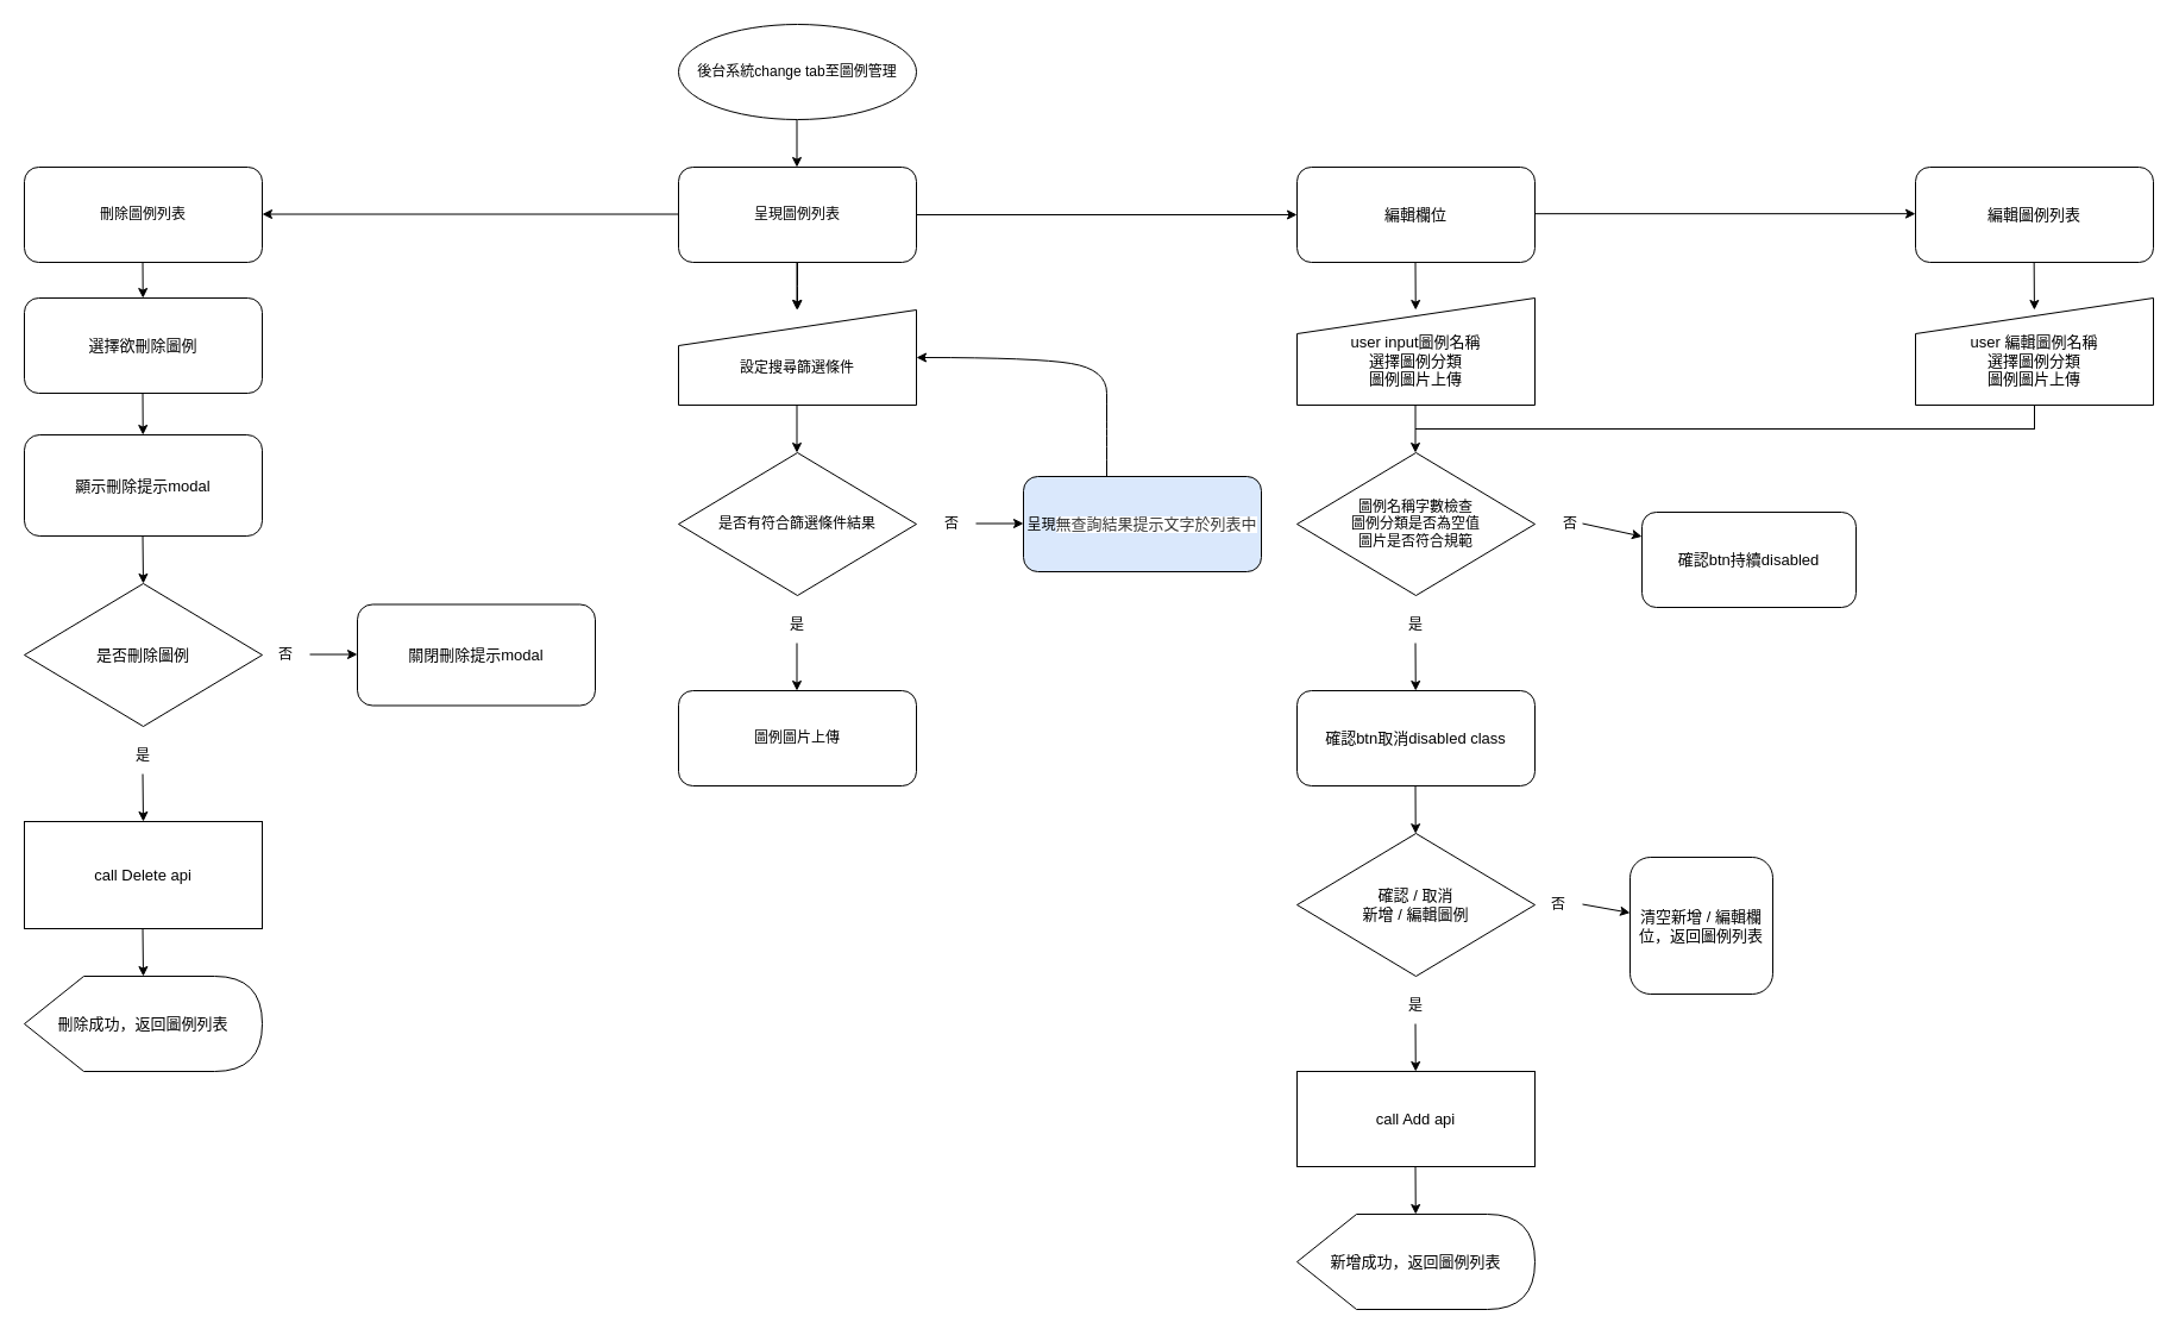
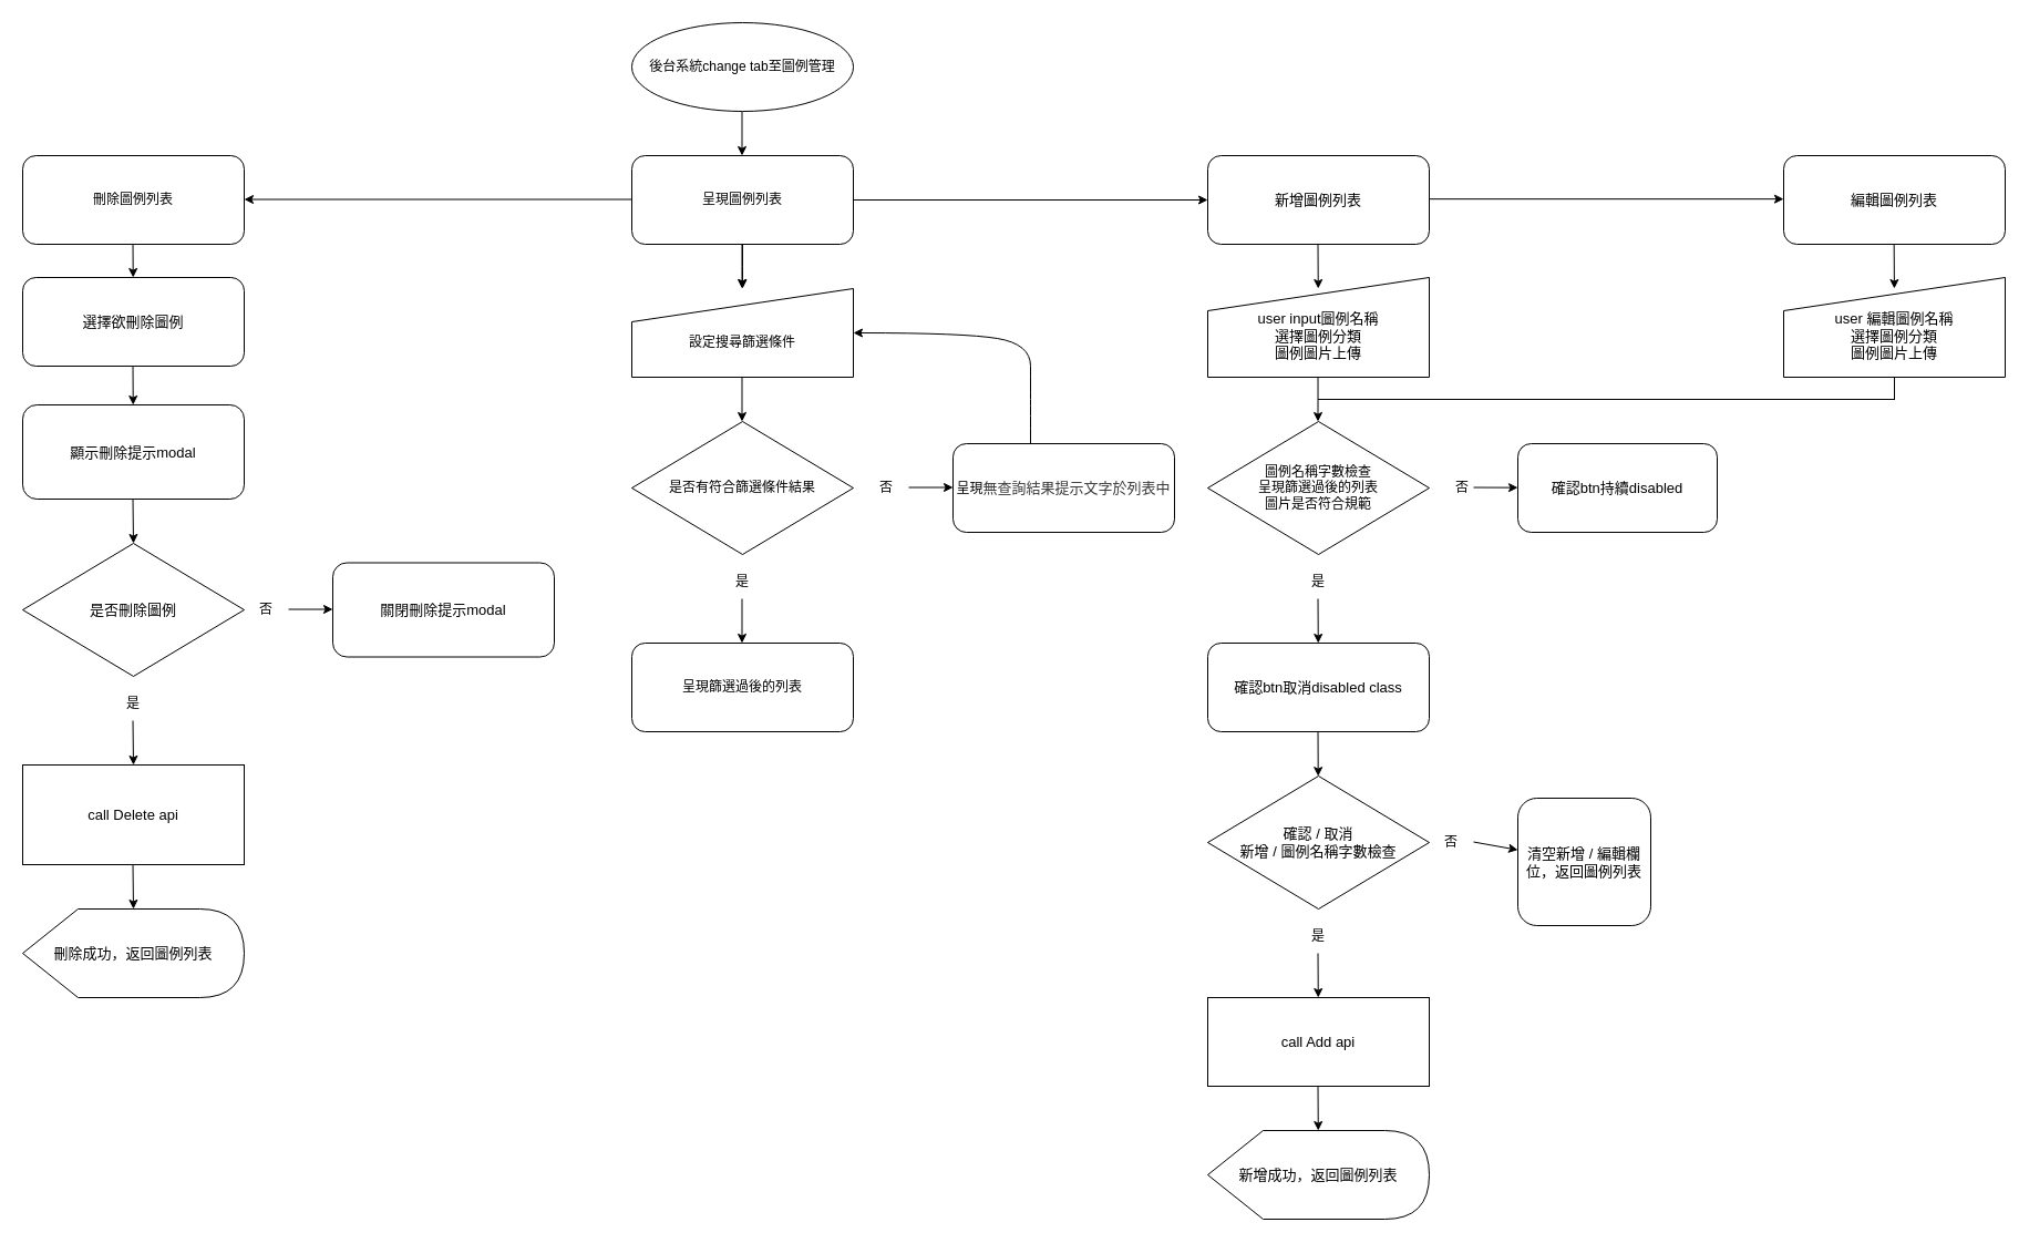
  <mxCell id="0" />
  <mxCell id="1" parent="0" />
  <mxCell id="2" value="" style="endArrow=classic;html=1;rounded=0;" edge="1" parent="1"><mxGeometry width="50" height="50" relative="1" as="geometry"><mxPoint x="669.5" y="100" as="sourcePoint" /><mxPoint x="669.5" y="140" as="targetPoint" /></mxGeometry></mxCell>
  <mxCell id="3" value="後台系統change tab至圖例管理" style="ellipse;whiteSpace=wrap;html=1;" vertex="1" parent="1"><mxGeometry x="570" y="20" width="200" height="80" as="geometry" /></mxCell>
  <mxCell id="4" value="" style="edgeStyle=orthogonalEdgeStyle;rounded=0;orthogonalLoop=1;jettySize=auto;html=1;fontSize=13;" edge="1" parent="1" source="5"><mxGeometry relative="1" as="geometry"><mxPoint x="670" y="260" as="targetPoint" /></mxGeometry></mxCell>
  <mxCell id="5" value="呈現圖例列表" style="rounded=1;whiteSpace=wrap;html=1;" vertex="1" parent="1"><mxGeometry x="570" y="140" width="200" height="80" as="geometry" /></mxCell>
  <mxCell id="6" value="" style="endArrow=classic;html=1;rounded=0;" edge="1" parent="1"><mxGeometry width="50" height="50" relative="1" as="geometry"><mxPoint x="669.5" y="220" as="sourcePoint" /><mxPoint x="669.5" y="260" as="targetPoint" /></mxGeometry></mxCell>
  <mxCell id="7" value="是否有符合篩選條件結果" style="rhombus;whiteSpace=wrap;html=1;" vertex="1" parent="1"><mxGeometry x="570" y="380" width="200" height="120" as="geometry" /></mxCell>
  <mxCell id="8" value="" style="endArrow=classic;html=1;rounded=0;" edge="1" parent="1"><mxGeometry width="50" height="50" relative="1" as="geometry"><mxPoint x="669.5" y="340" as="sourcePoint" /><mxPoint x="669.5" y="380" as="targetPoint" /></mxGeometry></mxCell>
  <mxCell id="9" value="是" style="text;html=1;strokeColor=none;fillColor=none;align=center;verticalAlign=middle;whiteSpace=wrap;rounded=0;" vertex="1" parent="1"><mxGeometry x="640" y="510" width="60" height="30" as="geometry" /></mxCell>
  <mxCell id="10" value="否" style="text;html=1;strokeColor=none;fillColor=none;align=center;verticalAlign=middle;whiteSpace=wrap;rounded=0;" vertex="1" parent="1"><mxGeometry x="770" y="425" width="60" height="30" as="geometry" /></mxCell>
  <mxCell id="11" value="" style="endArrow=classic;html=1;rounded=0;" edge="1" parent="1"><mxGeometry width="50" height="50" relative="1" as="geometry"><mxPoint x="669.5" y="540" as="sourcePoint" /><mxPoint x="669.5" y="580" as="targetPoint" /></mxGeometry></mxCell>
- <mxCell id="12" value="圖例圖片上傳" style="rounded=1;whiteSpace=wrap;html=1;" vertex="1" parent="1"><mxGeometry x="570" y="580" width="200" height="80" as="geometry" /></mxCell>
+ <mxCell id="12" value="呈現篩選過後的列表" style="rounded=1;whiteSpace=wrap;html=1;" vertex="1" parent="1"><mxGeometry x="570" y="580" width="200" height="80" as="geometry" /></mxCell>
  <mxCell id="13" value="" style="endArrow=classic;html=1;rounded=0;" edge="1" parent="1"><mxGeometry width="50" height="50" relative="1" as="geometry"><mxPoint x="820" y="439.5" as="sourcePoint" /><mxPoint x="860" y="439.5" as="targetPoint" /></mxGeometry></mxCell>
- <mxCell id="14" value="呈現&lt;span style=&quot;color: rgb(56, 56, 56); font-family: 特定字修正, 微軟正黑體, &amp;quot;Microsoft JhengHei&amp;quot;; background-color: rgb(255, 255, 255);&quot;&gt;&lt;font style=&quot;font-size: 13px;&quot;&gt;無查詢結果提示文字於列表中&lt;/font&gt;&lt;/span&gt;" style="rounded=1;whiteSpace=wrap;html=1;fillColor=#dae8fc;" vertex="1" parent="1"><mxGeometry x="860" y="400" width="200" height="80" as="geometry" /></mxCell>
+ <mxCell id="14" value="呈現&lt;span style=&quot;color: rgb(56, 56, 56); font-family: 特定字修正, 微軟正黑體, &amp;quot;Microsoft JhengHei&amp;quot;; background-color: rgb(255, 255, 255);&quot;&gt;&lt;font style=&quot;font-size: 13px;&quot;&gt;無查詢結果提示文字於列表中&lt;/font&gt;&lt;/span&gt;" style="rounded=1;whiteSpace=wrap;html=1;" vertex="1" parent="1"><mxGeometry x="860" y="400" width="200" height="80" as="geometry" /></mxCell>
  <mxCell id="15" value="" style="curved=1;endArrow=classic;html=1;rounded=0;fontSize=13;entryX=1;entryY=0.5;entryDx=0;entryDy=0;" edge="1" parent="1"><mxGeometry width="50" height="50" relative="1" as="geometry"><mxPoint x="930" y="400" as="sourcePoint" /><mxPoint x="770" y="300" as="targetPoint" /><Array as="points"><mxPoint x="930" y="370" /><mxPoint x="930" y="350" /><mxPoint x="930" y="310" /><mxPoint x="870" y="300" /></Array></mxGeometry></mxCell>
  <mxCell id="16" value="" style="endArrow=classic;html=1;rounded=0;fontSize=13;" edge="1" parent="1"><mxGeometry width="50" height="50" relative="1" as="geometry"><mxPoint x="770" y="180" as="sourcePoint" /><mxPoint x="1090" y="180" as="targetPoint" /></mxGeometry></mxCell>
- <mxCell id="17" value="編輯欄位" style="rounded=1;whiteSpace=wrap;html=1;fontSize=13;" vertex="1" parent="1"><mxGeometry x="1090" y="140" width="200" height="80" as="geometry" /></mxCell>
+ <mxCell id="17" value="新增圖例列表" style="rounded=1;whiteSpace=wrap;html=1;fontSize=13;" vertex="1" parent="1"><mxGeometry x="1090" y="140" width="200" height="80" as="geometry" /></mxCell>
  <mxCell id="18" value="" style="endArrow=classic;html=1;rounded=0;" edge="1" parent="1"><mxGeometry width="50" height="50" relative="1" as="geometry"><mxPoint x="1189.5" y="220" as="sourcePoint" /><mxPoint x="1189.75" y="260" as="targetPoint" /></mxGeometry></mxCell>
  <mxCell id="19" value="" style="endArrow=classic;html=1;rounded=0;" edge="1" parent="1"><mxGeometry width="50" height="50" relative="1" as="geometry"><mxPoint x="1189.52" y="340" as="sourcePoint" /><mxPoint x="1189.52" y="380" as="targetPoint" /></mxGeometry></mxCell>
- <mxCell id="20" value="圖例名稱字數檢查&lt;br&gt;圖例分類是否為空值&lt;br&gt;圖片是否符合規範" style="rhombus;whiteSpace=wrap;html=1;" vertex="1" parent="1"><mxGeometry x="1090" y="380" width="200" height="120" as="geometry" /></mxCell>
+ <mxCell id="20" value="圖例名稱字數檢查&lt;br&gt;呈現篩選過後的列表&lt;br&gt;圖片是否符合規範" style="rhombus;whiteSpace=wrap;html=1;" vertex="1" parent="1"><mxGeometry x="1090" y="380" width="200" height="120" as="geometry" /></mxCell>
  <mxCell id="21" value="是" style="text;html=1;strokeColor=none;fillColor=none;align=center;verticalAlign=middle;whiteSpace=wrap;rounded=0;" vertex="1" parent="1"><mxGeometry x="1160" y="510" width="60" height="30" as="geometry" /></mxCell>
  <mxCell id="22" value="" style="endArrow=classic;html=1;rounded=0;" edge="1" parent="1" target="23"><mxGeometry width="50" height="50" relative="1" as="geometry"><mxPoint x="1189.52" y="540" as="sourcePoint" /><mxPoint x="1189.52" y="580" as="targetPoint" /></mxGeometry></mxCell>
  <mxCell id="23" value="確認btn取消disabled class" style="rounded=1;whiteSpace=wrap;html=1;fontSize=13;" vertex="1" parent="1"><mxGeometry x="1090" y="580" width="200" height="80" as="geometry" /></mxCell>
  <mxCell id="24" value="否" style="text;html=1;strokeColor=none;fillColor=none;align=center;verticalAlign=middle;whiteSpace=wrap;rounded=0;" vertex="1" parent="1"><mxGeometry x="1290" y="425" width="60" height="30" as="geometry" /></mxCell>
  <mxCell id="25" value="" style="endArrow=classic;html=1;rounded=0;" edge="1" parent="1" target="26"><mxGeometry width="50" height="50" relative="1" as="geometry"><mxPoint x="1330" y="439.52" as="sourcePoint" /><mxPoint x="1370" y="439.52" as="targetPoint" /></mxGeometry></mxCell>
- <mxCell id="26" value="確認btn持續disabled" style="rounded=1;whiteSpace=wrap;html=1;fontSize=13;" vertex="1" parent="1"><mxGeometry x="1380" y="430" width="180" height="80" as="geometry" /></mxCell>
+ <mxCell id="26" value="確認btn持續disabled" style="rounded=1;whiteSpace=wrap;html=1;fontSize=13;" vertex="1" parent="1"><mxGeometry x="1370" y="400" width="180" height="80" as="geometry" /></mxCell>
  <mxCell id="27" value="" style="endArrow=classic;html=1;rounded=0;" edge="1" parent="1" target="28"><mxGeometry width="50" height="50" relative="1" as="geometry"><mxPoint x="1189.52" y="660" as="sourcePoint" /><mxPoint x="1189.76" y="700" as="targetPoint" /></mxGeometry></mxCell>
- <mxCell id="28" value="確認 / 取消&lt;br&gt;新增 / 編輯圖例" style="rhombus;whiteSpace=wrap;html=1;fontSize=13;" vertex="1" parent="1"><mxGeometry x="1090" y="700" width="200" height="120" as="geometry" /></mxCell>
+ <mxCell id="28" value="確認 / 取消&lt;br&gt;新增 / 圖例名稱字數檢查" style="rhombus;whiteSpace=wrap;html=1;fontSize=13;" vertex="1" parent="1"><mxGeometry x="1090" y="700" width="200" height="120" as="geometry" /></mxCell>
  <mxCell id="29" value="是" style="text;html=1;strokeColor=none;fillColor=none;align=center;verticalAlign=middle;whiteSpace=wrap;rounded=0;" vertex="1" parent="1"><mxGeometry x="1160" y="830" width="60" height="30" as="geometry" /></mxCell>
  <mxCell id="30" value="" style="endArrow=classic;html=1;rounded=0;" edge="1" parent="1"><mxGeometry width="50" height="50" relative="1" as="geometry"><mxPoint x="1189.52" y="860" as="sourcePoint" /><mxPoint x="1189.76" y="900" as="targetPoint" /></mxGeometry></mxCell>
  <mxCell id="31" value="否" style="text;html=1;strokeColor=none;fillColor=none;align=center;verticalAlign=middle;whiteSpace=wrap;rounded=0;" vertex="1" parent="1"><mxGeometry x="1280" y="745" width="60" height="30" as="geometry" /></mxCell>
  <mxCell id="32" value="" style="endArrow=classic;html=1;rounded=0;" edge="1" parent="1" target="33"><mxGeometry width="50" height="50" relative="1" as="geometry"><mxPoint x="1330" y="759.52" as="sourcePoint" /><mxPoint x="1370" y="759.52" as="targetPoint" /></mxGeometry></mxCell>
  <mxCell id="33" value="清空新增 / 編輯欄位，返回圖例列表" style="rounded=1;whiteSpace=wrap;html=1;fontSize=13;" vertex="1" parent="1"><mxGeometry x="1370" y="720" width="120" height="115" as="geometry" /></mxCell>
  <mxCell id="34" value="call Add api" style="rounded=0;whiteSpace=wrap;html=1;fontSize=13;" vertex="1" parent="1"><mxGeometry x="1090" y="900" width="200" height="80" as="geometry" /></mxCell>
  <mxCell id="35" value="" style="endArrow=classic;html=1;rounded=0;" edge="1" parent="1"><mxGeometry width="50" height="50" relative="1" as="geometry"><mxPoint x="1189.52" y="980" as="sourcePoint" /><mxPoint x="1189.76" y="1020" as="targetPoint" /></mxGeometry></mxCell>
  <mxCell id="36" value="&lt;br&gt;user input圖例名稱&lt;br&gt;選擇圖例分類&lt;br&gt;圖例圖片上傳" style="shape=manualInput;whiteSpace=wrap;html=1;fontSize=13;" vertex="1" parent="1"><mxGeometry x="1090" y="250" width="200" height="90" as="geometry" /></mxCell>
  <mxCell id="37" value="&lt;span style=&quot;font-size: 12px;&quot;&gt;&lt;br&gt;設定搜尋篩選條件&lt;/span&gt;" style="shape=manualInput;whiteSpace=wrap;html=1;fontSize=13;" vertex="1" parent="1"><mxGeometry x="570" y="260" width="200" height="80" as="geometry" /></mxCell>
  <mxCell id="38" value="新增成功，返回圖例列表" style="shape=display;whiteSpace=wrap;html=1;fontSize=13;" vertex="1" parent="1"><mxGeometry x="1090" y="1020" width="200" height="80" as="geometry" /></mxCell>
  <mxCell id="39" value="" style="endArrow=classic;html=1;rounded=0;fontSize=13;" edge="1" parent="1"><mxGeometry width="50" height="50" relative="1" as="geometry"><mxPoint x="570" y="179.52" as="sourcePoint" /><mxPoint x="220" y="179.52" as="targetPoint" /></mxGeometry></mxCell>
  <mxCell id="40" value="刪除圖例列表" style="rounded=1;whiteSpace=wrap;html=1;" vertex="1" parent="1"><mxGeometry y="140" width="200" height="80" as="geometry" x="20" /></mxCell>
  <mxCell id="41" value="" style="endArrow=classic;html=1;rounded=0;" edge="1" parent="1" target="42"><mxGeometry width="50" height="50" relative="1" as="geometry"><mxPoint x="119.52" y="220" as="sourcePoint" /><mxPoint x="119.52" y="260" as="targetPoint" /></mxGeometry></mxCell>
  <mxCell id="42" value="選擇欲刪除圖例" style="rounded=1;whiteSpace=wrap;html=1;fontSize=13;" vertex="1" parent="1"><mxGeometry y="250" width="200" height="80" as="geometry" x="20" /></mxCell>
  <mxCell id="43" value="" style="endArrow=classic;html=1;rounded=0;" edge="1" parent="1" target="45"><mxGeometry width="50" height="50" relative="1" as="geometry"><mxPoint x="119.52" y="330" as="sourcePoint" /><mxPoint x="120" y="370" as="targetPoint" /></mxGeometry></mxCell>
  <mxCell id="44" value="是否刪除圖例" style="rhombus;whiteSpace=wrap;html=1;fontSize=13;" vertex="1" parent="1"><mxGeometry y="490" width="200" height="120" as="geometry" x="20" /></mxCell>
  <mxCell id="45" value="顯示刪除提示modal" style="rounded=1;whiteSpace=wrap;html=1;fontSize=13;" vertex="1" parent="1"><mxGeometry y="365" width="200" height="85" as="geometry" x="20" /></mxCell>
  <mxCell id="46" value="" style="endArrow=classic;html=1;rounded=0;entryX=0.5;entryY=0;entryDx=0;entryDy=0;" edge="1" parent="1" target="44"><mxGeometry width="50" height="50" relative="1" as="geometry"><mxPoint x="119.52" y="450" as="sourcePoint" /><mxPoint x="119.737" y="485" as="targetPoint" /></mxGeometry></mxCell>
  <mxCell id="47" value="是" style="text;html=1;strokeColor=none;fillColor=none;align=center;verticalAlign=middle;whiteSpace=wrap;rounded=0;" vertex="1" parent="1"><mxGeometry x="90" y="620" width="60" height="30" as="geometry" /></mxCell>
  <mxCell id="48" value="否" style="text;html=1;strokeColor=none;fillColor=none;align=center;verticalAlign=middle;whiteSpace=wrap;rounded=0;" vertex="1" parent="1"><mxGeometry x="210" y="535" width="60" height="30" as="geometry" /></mxCell>
  <mxCell id="49" value="" style="endArrow=classic;html=1;rounded=0;" edge="1" parent="1"><mxGeometry width="50" height="50" relative="1" as="geometry"><mxPoint x="260" y="549.52" as="sourcePoint" /><mxPoint x="300" y="549.52" as="targetPoint" /></mxGeometry></mxCell>
  <mxCell id="50" value="關閉刪除提示modal" style="rounded=1;whiteSpace=wrap;html=1;fontSize=13;" vertex="1" parent="1"><mxGeometry x="300" y="507.5" width="200" height="85" as="geometry" /></mxCell>
  <mxCell id="51" value="call Delete api" style="rounded=0;whiteSpace=wrap;html=1;fontSize=13;" vertex="1" parent="1"><mxGeometry y="690" width="200" height="90" as="geometry" x="20" /></mxCell>
  <mxCell id="52" value="" style="endArrow=classic;html=1;rounded=0;entryX=0.5;entryY=0;entryDx=0;entryDy=0;" edge="1" parent="1"><mxGeometry width="50" height="50" relative="1" as="geometry"><mxPoint x="119.52" y="650" as="sourcePoint" /><mxPoint x="120" y="690" as="targetPoint" /></mxGeometry></mxCell>
  <mxCell id="53" value="刪除成功，返回圖例列表" style="shape=display;whiteSpace=wrap;html=1;fontSize=13;" vertex="1" parent="1"><mxGeometry y="820" width="200" height="80" as="geometry" x="20" /></mxCell>
  <mxCell id="54" value="" style="endArrow=classic;html=1;rounded=0;entryX=0.5;entryY=0;entryDx=0;entryDy=0;" edge="1" parent="1"><mxGeometry width="50" height="50" relative="1" as="geometry"><mxPoint x="119.52" y="780" as="sourcePoint" /><mxPoint x="120" y="820" as="targetPoint" /></mxGeometry></mxCell>
  <mxCell id="55" value="" style="endArrow=classic;html=1;rounded=0;fontSize=13;" edge="1" parent="1"><mxGeometry width="50" height="50" relative="1" as="geometry"><mxPoint x="1290" y="179.17" as="sourcePoint" /><mxPoint x="1610" y="179.17" as="targetPoint" /></mxGeometry></mxCell>
  <mxCell id="56" value="編輯圖例列表" style="rounded=1;whiteSpace=wrap;html=1;fontSize=13;" vertex="1" parent="1"><mxGeometry x="1610" y="140" width="200" height="80" as="geometry" /></mxCell>
  <mxCell id="57" value="" style="endArrow=classic;html=1;rounded=0;" edge="1" parent="1"><mxGeometry width="50" height="50" relative="1" as="geometry"><mxPoint x="1709.67" y="220" as="sourcePoint" /><mxPoint x="1709.92" y="260" as="targetPoint" /></mxGeometry></mxCell>
  <mxCell id="58" value="&lt;br&gt;user 編輯圖例名稱&lt;br&gt;選擇圖例分類&lt;br&gt;圖例圖片上傳" style="shape=manualInput;whiteSpace=wrap;html=1;fontSize=13;" vertex="1" parent="1"><mxGeometry x="1610" y="250" width="200" height="90" as="geometry" /></mxCell>
  <mxCell id="59" value="" style="shape=partialRectangle;whiteSpace=wrap;html=1;bottom=0;right=0;fillColor=none;fontSize=13;rotation=-180;" vertex="1" parent="1"><mxGeometry x="1190" y="340" width="520" height="20" as="geometry" /></mxCell>
